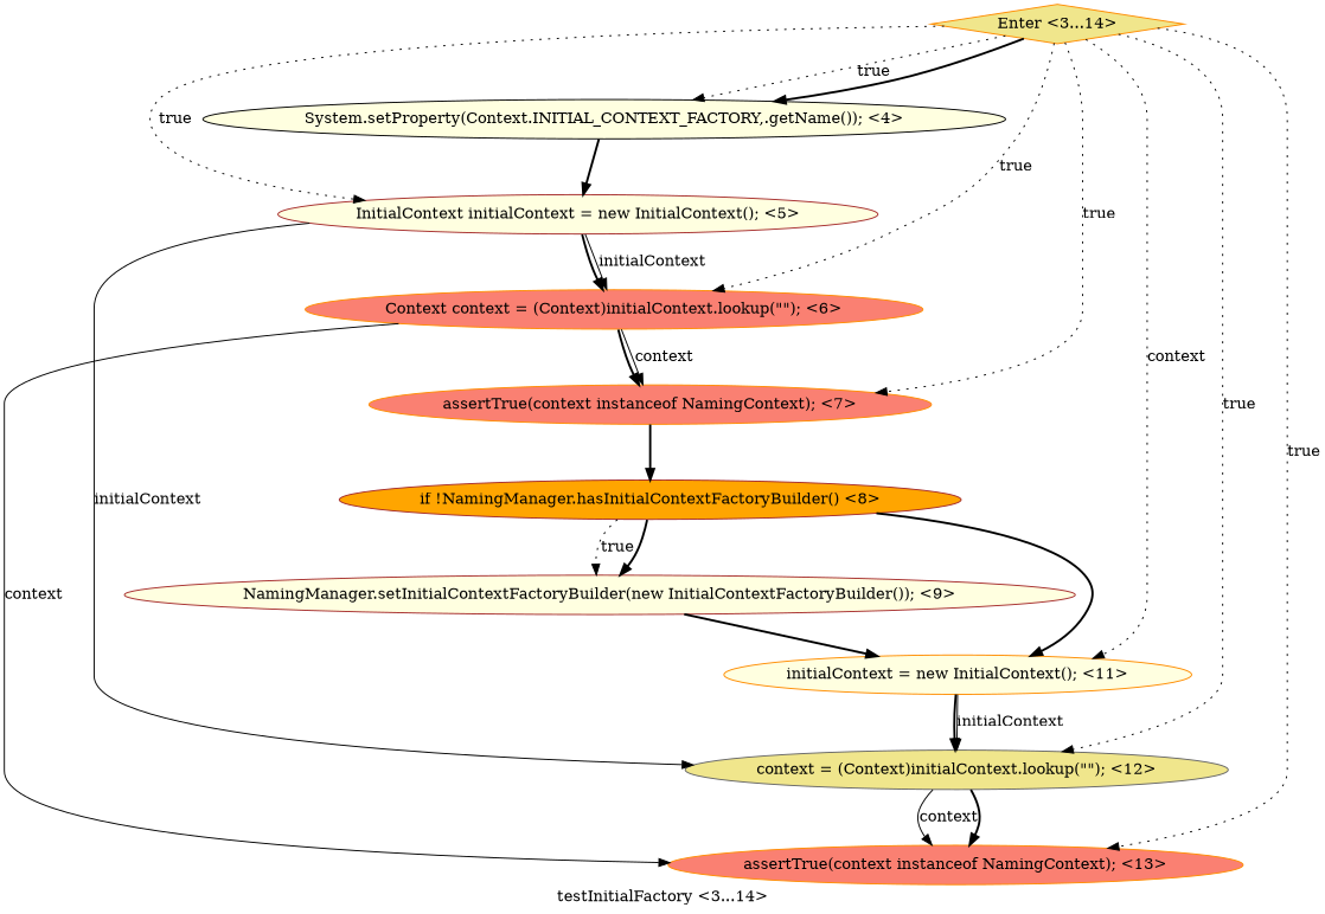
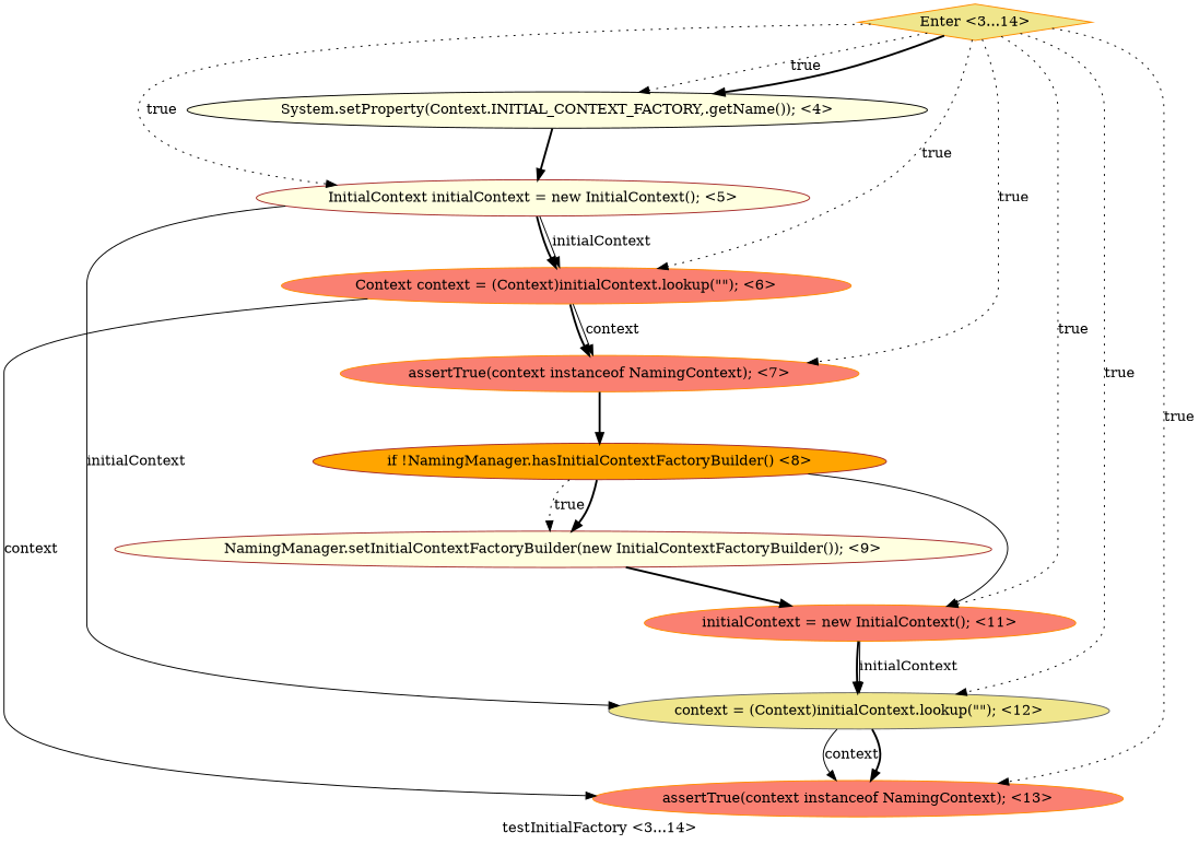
  digraph {
    label="testInitialFactory <3...14>"
    node [color=darkorange fillcolor=salmon shape=ellipse style=filled]
    edge [style=bold]
    n1 [color=brown fillcolor=lightyellow label="InitialContext initialContext = new InitialContext(); <5>"]
    n2 [label="Context context = (Context)initialContext.lookup(\"\"); <6>"]
    n3 [color=gray40 fillcolor=khaki label="context = (Context)initialContext.lookup(\"\"); <12>"]
    n4 [label="assertTrue(context instanceof NamingContext); <13>"]
    n5 [label="assertTrue(context instanceof NamingContext); <7>"]
    n6 [fillcolor=khaki label="Enter <3...14>" shape=diamond]
-   n7 [fillcolor=lightyellow label="initialContext = new InitialContext(); <11>"]
+   n7 [label="initialContext = new InitialContext(); <11>"]
    n8 [color=black fillcolor=lightyellow label="System.setProperty(Context.INITIAL_CONTEXT_FACTORY,.getName()); <4>"]
    n9 [color=brown fillcolor=orange label="if !NamingManager.hasInitialContextFactoryBuilder() <8>"]
    n10 [color=brown fillcolor=lightyellow label="NamingManager.setInitialContextFactoryBuilder(new InitialContextFactoryBuilder()); <9>"]
    n1 -> n2 [label=initialContext style=solid]
    n1 -> n2
    n1 -> n3 [label=initialContext style=solid]
    n2 -> n4 [label=context style=solid]
    n2 -> n5 [label=context style=solid]
    n2 -> n5
    n3 -> n4 [label=context style=solid]
    n3 -> n4
    n5 -> n9
    n6 -> n1 [label=true style=dotted]
    n6 -> n2 [label=true style=dotted]
    n6 -> n3 [label=true style=dotted]
    n6 -> n4 [label=true style=dotted]
    n6 -> n5 [label=true style=dotted]
-   n6 -> n7 [label=context style=dotted]
+   n6 -> n7 [label=true style=dotted]
    n6 -> n8 [label=true style=dotted]
    n6 -> n8
    n7 -> n3 [label=initialContext style=solid]
    n7 -> n3
    n8 -> n1
-   n9 -> n7
+   n9 -> n7 [style=solid]
    n9 -> n10 [label=true style=dotted]
    n9 -> n10
    n10 -> n7
  }
